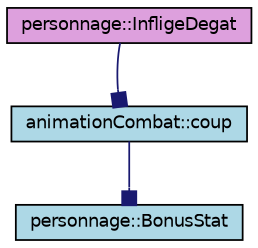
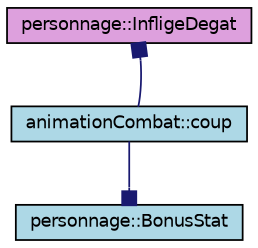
  digraph {
    rankdir=TB
    node [color=black fillcolor=lightblue fontname=Helvetica fontsize=10 shape=record style=filled]
    edge [arrowhead=box color=midnightblue fontname=Helvetica fontsize=10 labelfontname=Helvetica labelfontsize=10 style=solid]
    n1 [fillcolor=plum fontcolor=black height=0.2 label="personnage::InfligeDegat" width=0.4]
    n2 [height=0.2 label="animationCombat::coup" width=0.4]
    n3 [height=0.2 label="personnage::BonusStat" width=0.4]
-   n1 -> n2
+   n2 -> n1
    n2 -> n3
  }
